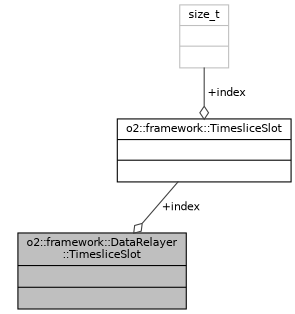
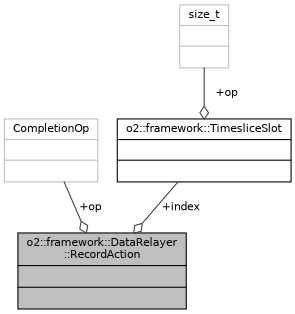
  digraph {
    node [color=black fontname=Helvetica fontsize=10 shape=record]
    edge [arrowhead=odiamond color=grey25 fontname=Helvetica fontsize=10 labelfontname=Helvetica labelfontsize=10 style=solid]
-   n1 [fillcolor=grey75 fontcolor=black height=0.2 label="{o2::framework::DataRelayer\l::TimesliceSlot\n||}" style=filled width=0.4]
+   n1 [fillcolor=grey75 fontcolor=black height=0.2 label="{o2::framework::DataRelayer\l::RecordAction\n||}" style=filled width=0.4]
+   n2 [color=grey75 height=0.2 label="{CompletionOp\n||}" width=0.4]
    n3 [height=0.2 label="{o2::framework::TimesliceSlot\n||}" width=0.4]
    n4 [color=grey75 height=0.2 label="{size_t\n||}" width=0.4]
+   n2 -> n1 [label=" +op"]
    n3 -> n1 [label=" +index"]
-   n4 -> n3 [label=" +index"]
+   n4 -> n3 [label=" +op"]
  }
